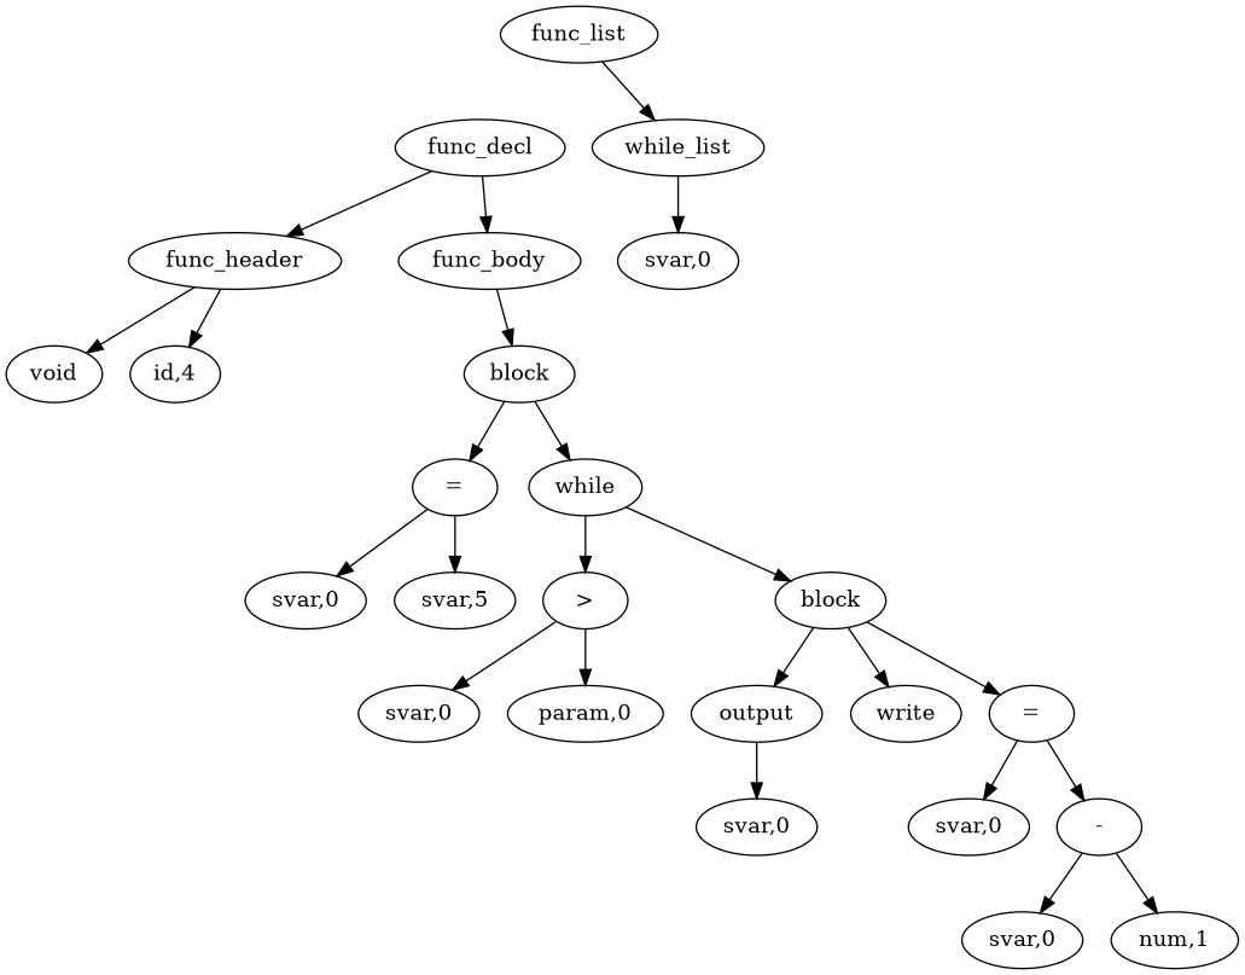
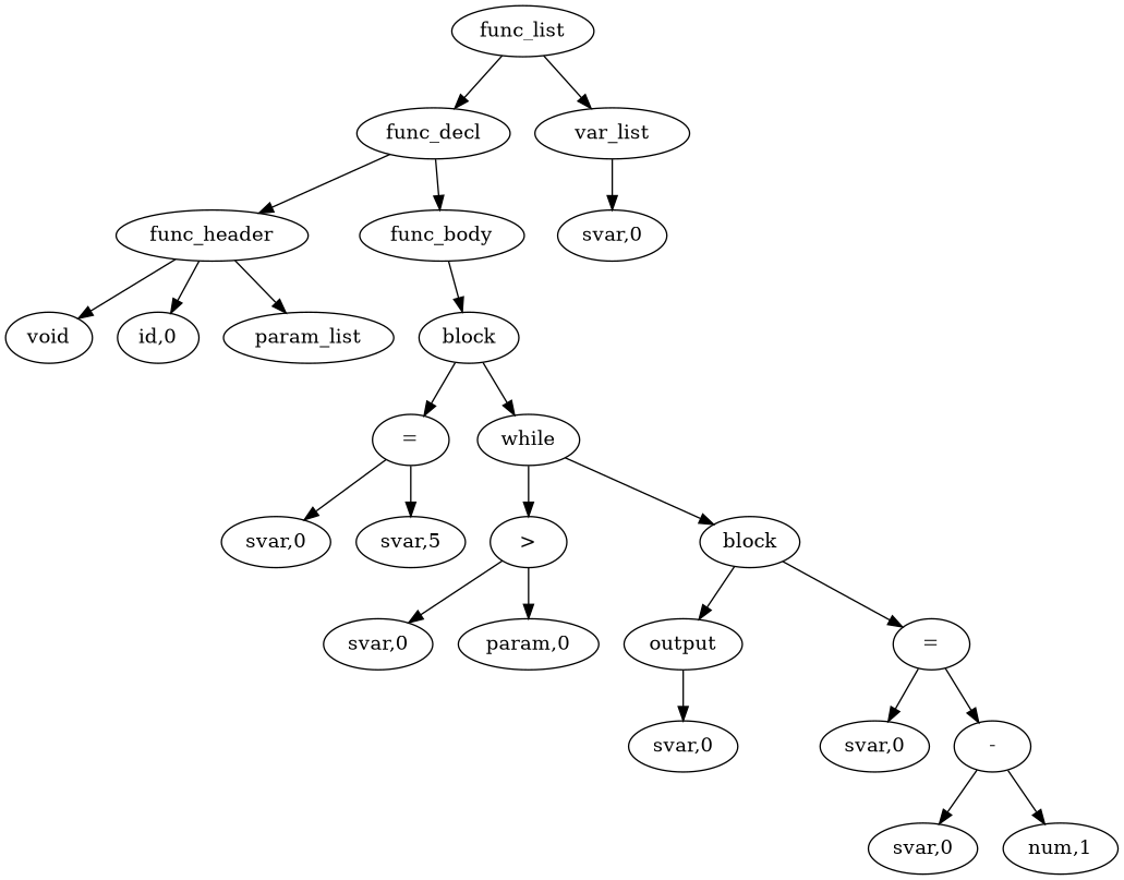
  digraph {
    ordering=out
    n1 [label=func_list]
    n2 [label=func_decl]
-   n3 [label=while_list]
+   n3 [label=var_list]
    n4 [label=func_header]
    n5 [label=func_body]
    n6 [label=void]
-   n7 [label="id,4"]
+   n7 [label="id,0"]
+   n8 [label=param_list]
    n9 [label=block]
    n10 [label="svar,0"]
    n11 [label="="]
    n12 [label=while]
    n13 [label="svar,0"]
    n14 [label="svar,5"]
    n15 [label=">"]
    n16 [label=block]
    n17 [label="svar,0"]
    n18 [label="param,0"]
    n19 [label=output]
-   n20 [label=write]
    n21 [label="="]
    n22 [label="svar,0"]
    n23 [label="svar,0"]
    n24 [label="-"]
    n25 [label="svar,0"]
    n26 [label="num,1"]
+   n1 -> n2
    n1 -> n3
    n2 -> n4
    n2 -> n5
    n3 -> n10
    n4 -> n6
    n4 -> n7
+   n4 -> n8
    n5 -> n9
    n9 -> n11
    n9 -> n12
    n11 -> n13
    n11 -> n14
    n12 -> n15
    n12 -> n16
    n15 -> n17
    n15 -> n18
    n16 -> n19
-   n16 -> n20
    n16 -> n21
    n19 -> n22
    n21 -> n23
    n21 -> n24
    n24 -> n25
    n24 -> n26
  }
